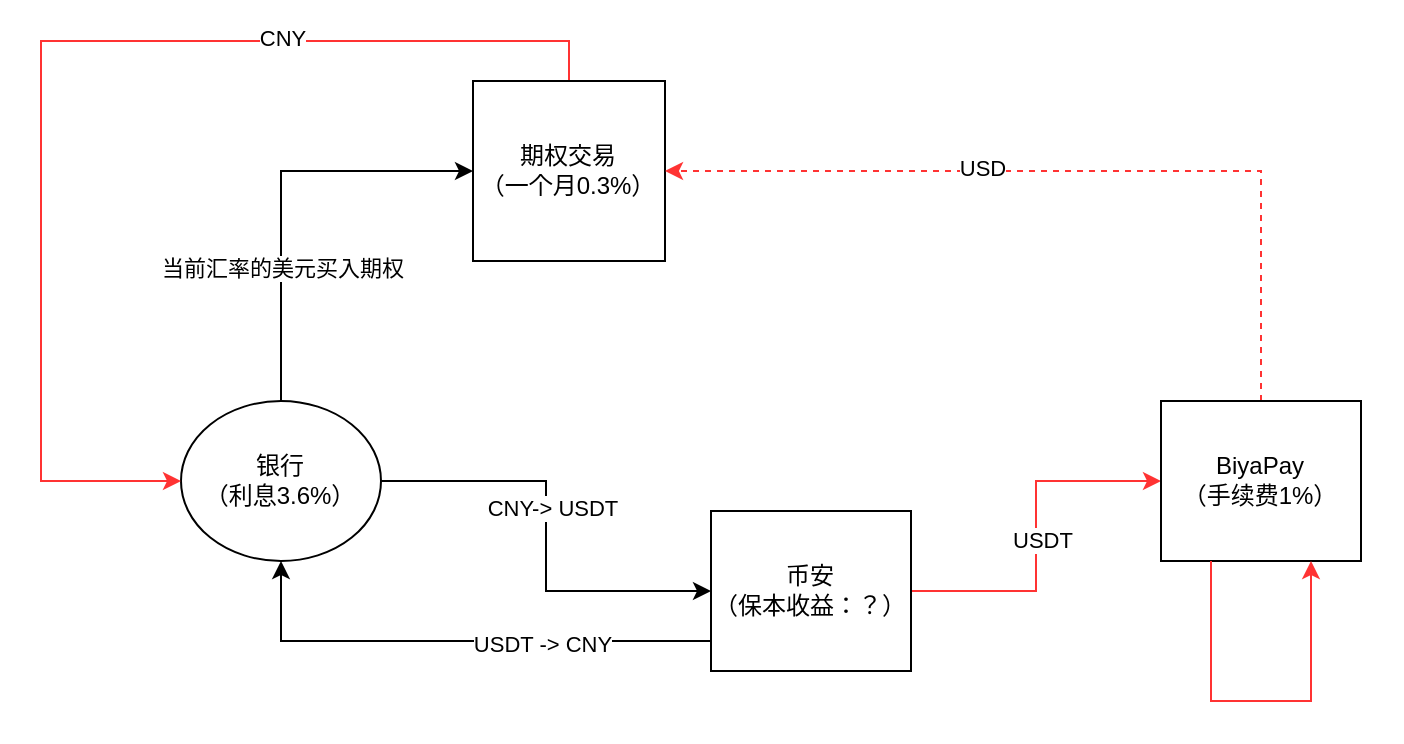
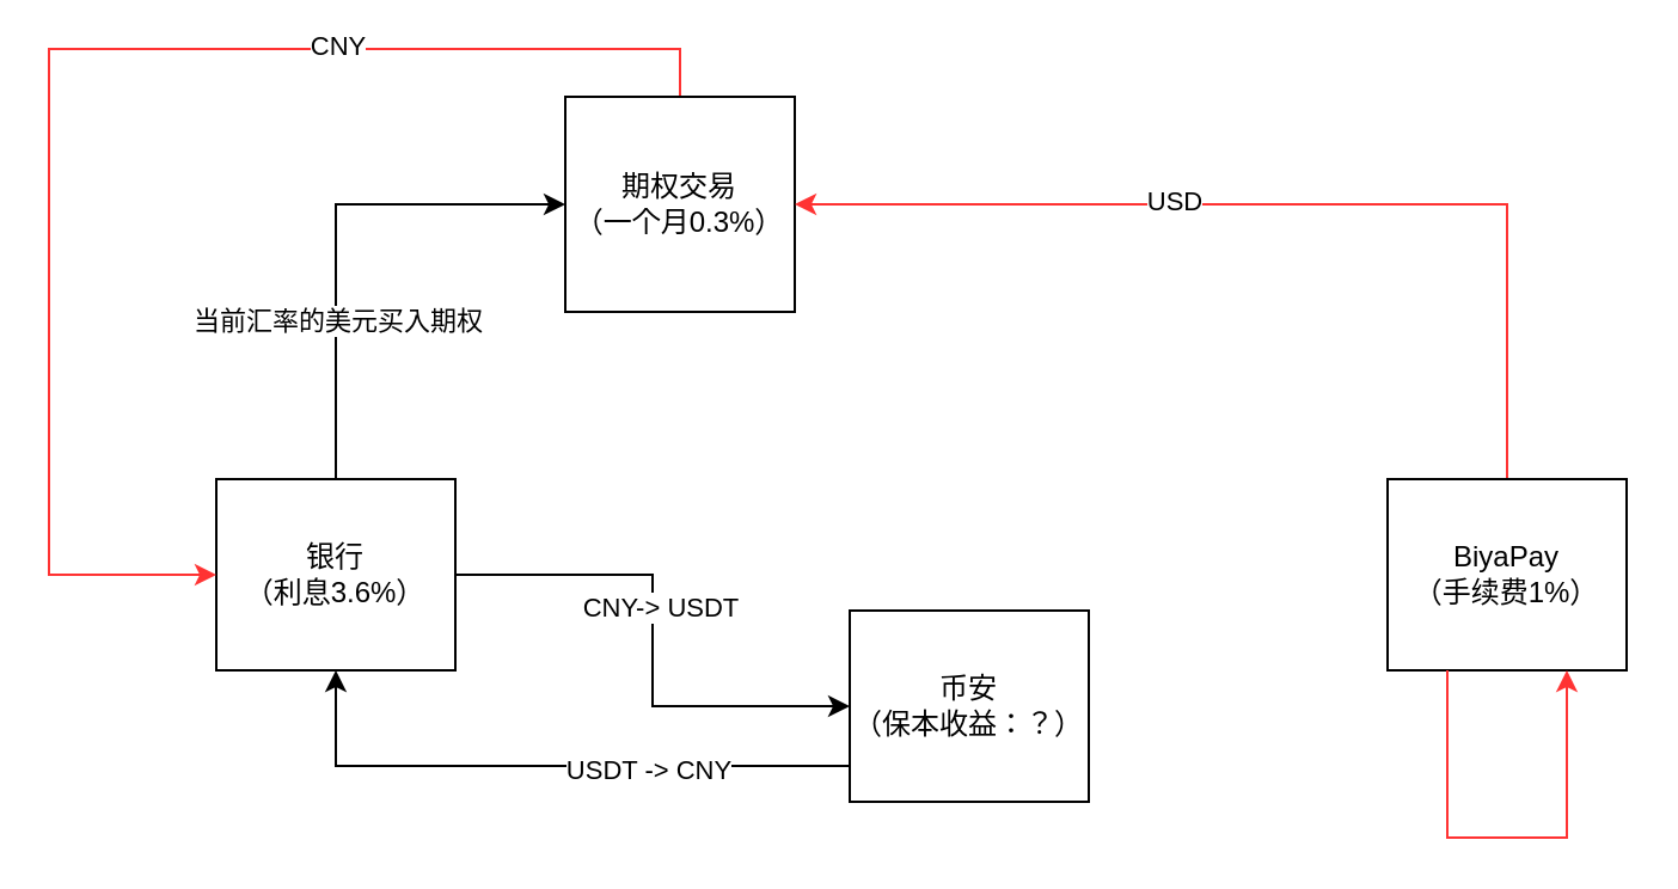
  <mxCell id="0" />
  <mxCell id="1" parent="0" />
  <mxCell id="2" style="edgeStyle=orthogonalEdgeStyle;rounded=0;orthogonalLoop=1;jettySize=auto;html=1;exitX=1;exitY=0.5;exitDx=0;exitDy=0;entryX=0;entryY=0.5;entryDx=0;entryDy=0;" parent="1" source="6" target="11" edge="1"><mxGeometry relative="1" as="geometry"><mxPoint x="270" y="240" as="targetPoint" /></mxGeometry></mxCell>
  <mxCell id="3" value="CNY-&amp;gt; USDT" style="edgeLabel;html=1;align=center;verticalAlign=middle;resizable=0;points=[];" parent="2" vertex="1" connectable="0"><mxGeometry x="-0.126" y="3" relative="1" as="geometry"><mxPoint as="offset" /></mxGeometry></mxCell>
  <mxCell id="4" style="edgeStyle=orthogonalEdgeStyle;rounded=0;orthogonalLoop=1;jettySize=auto;html=1;exitX=0.5;exitY=0;exitDx=0;exitDy=0;entryX=0;entryY=0.5;entryDx=0;entryDy=0;" parent="1" source="6" target="14" edge="1"><mxGeometry relative="1" as="geometry" /></mxCell>
  <mxCell id="5" value="当前汇率的美元买入期权" style="edgeLabel;html=1;align=center;verticalAlign=middle;resizable=0;points=[];" parent="4" vertex="1" connectable="0"><mxGeometry x="-0.215" y="1" relative="1" as="geometry"><mxPoint x="1" y="16" as="offset" /></mxGeometry></mxCell>
- <mxCell id="6" value="银行&lt;div&gt;（利息3.6%）&lt;/div&gt;" style="ellipse;whiteSpace=wrap;html=1;" parent="1" vertex="1"><mxGeometry x="90" y="200" width="100" height="80" as="geometry" /></mxCell>
+ <mxCell id="6" value="银行&lt;div&gt;（利息3.6%）&lt;/div&gt;" style="rounded=0;whiteSpace=wrap;html=1;" parent="1" vertex="1"><mxGeometry x="90" y="200" width="100" height="80" as="geometry" /></mxCell>
  <mxCell id="7" style="edgeStyle=orthogonalEdgeStyle;rounded=0;orthogonalLoop=1;jettySize=auto;html=1;exitX=0.5;exitY=1;exitDx=0;exitDy=0;entryX=0.5;entryY=1;entryDx=0;entryDy=0;" parent="1" source="11" target="6" edge="1"><mxGeometry relative="1" as="geometry"><Array as="points"><mxPoint x="430" y="320" /><mxPoint x="140" y="320" /></Array></mxGeometry></mxCell>
  <mxCell id="8" value="USDT -&amp;gt; CNY" style="edgeLabel;html=1;align=center;verticalAlign=middle;resizable=0;points=[];" parent="7" vertex="1" connectable="0"><mxGeometry x="0.141" y="1" relative="1" as="geometry"><mxPoint x="11" as="offset" /></mxGeometry></mxCell>
- <mxCell id="9" style="edgeStyle=orthogonalEdgeStyle;rounded=0;orthogonalLoop=1;jettySize=auto;html=1;exitX=1;exitY=0.5;exitDx=0;exitDy=0;entryX=0;entryY=0.5;entryDx=0;entryDy=0;strokeColor=#FF3333;" parent="1" source="11" target="17" edge="1"><mxGeometry relative="1" as="geometry" /></mxCell>
- <mxCell id="10" value="USDT" style="edgeLabel;html=1;align=center;verticalAlign=middle;resizable=0;points=[];" parent="9" vertex="1" connectable="0"><mxGeometry x="-0.06" y="-3" relative="1" as="geometry"><mxPoint y="-3" as="offset" /></mxGeometry></mxCell>
  <mxCell id="11" value="币安&lt;div&gt;（保本收益：？）&lt;/div&gt;" style="rounded=0;whiteSpace=wrap;html=1;" parent="1" vertex="1"><mxGeometry x="355" y="255" width="100" height="80" as="geometry" /></mxCell>
  <mxCell id="12" style="edgeStyle=orthogonalEdgeStyle;rounded=0;orthogonalLoop=1;jettySize=auto;html=1;exitX=0.5;exitY=0;exitDx=0;exitDy=0;entryX=0;entryY=0.5;entryDx=0;entryDy=0;strokeColor=#FF3333;" parent="1" source="14" target="6" edge="1"><mxGeometry relative="1" as="geometry"><Array as="points"><mxPoint x="284" y="20" /><mxPoint x="20" y="20" /><mxPoint x="20" y="240" /></Array></mxGeometry></mxCell>
  <mxCell id="13" value="CNY" style="edgeLabel;html=1;align=center;verticalAlign=middle;resizable=0;points=[];" parent="12" vertex="1" connectable="0"><mxGeometry x="-0.43" y="-2" relative="1" as="geometry"><mxPoint as="offset" /></mxGeometry></mxCell>
  <mxCell id="14" value="期权交易&lt;div&gt;（一个月0.3%）&lt;/div&gt;" style="rounded=0;whiteSpace=wrap;html=1;" parent="1" vertex="1"><mxGeometry x="236" y="40" width="96" height="90" as="geometry" /></mxCell>
- <mxCell id="15" style="edgeStyle=orthogonalEdgeStyle;rounded=0;orthogonalLoop=1;jettySize=auto;html=1;exitX=0.5;exitY=0;exitDx=0;exitDy=0;entryX=1;entryY=0.5;entryDx=0;entryDy=0;strokeColor=#FF3333;dashed=1;" parent="1" source="17" target="14" edge="1"><mxGeometry relative="1" as="geometry" /></mxCell>
+ <mxCell id="15" style="edgeStyle=orthogonalEdgeStyle;rounded=0;orthogonalLoop=1;jettySize=auto;html=1;exitX=0.5;exitY=0;exitDx=0;exitDy=0;entryX=1;entryY=0.5;entryDx=0;entryDy=0;strokeColor=#FF3333;" parent="1" source="17" target="14" edge="1"><mxGeometry relative="1" as="geometry" /></mxCell>
  <mxCell id="16" value="USD" style="edgeLabel;html=1;align=center;verticalAlign=middle;resizable=0;points=[];" parent="15" vertex="1" connectable="0"><mxGeometry x="0.234" y="-2" relative="1" as="geometry"><mxPoint as="offset" /></mxGeometry></mxCell>
  <mxCell id="17" value="BiyaPay&lt;div&gt;（手续费1%）&lt;/div&gt;" style="rounded=0;whiteSpace=wrap;html=1;" parent="1" vertex="1"><mxGeometry x="580" y="200" width="100" height="80" as="geometry" /></mxCell>
  <mxCell id="18" style="edgeStyle=orthogonalEdgeStyle;rounded=0;orthogonalLoop=1;jettySize=auto;html=1;exitX=0.25;exitY=1;exitDx=0;exitDy=0;entryX=0.75;entryY=1;entryDx=0;entryDy=0;strokeColor=#FF3333;" parent="1" source="17" target="17" edge="1"><mxGeometry relative="1" as="geometry"><Array as="points"><mxPoint x="605" y="350" /><mxPoint x="655" y="350" /></Array></mxGeometry></mxCell>
